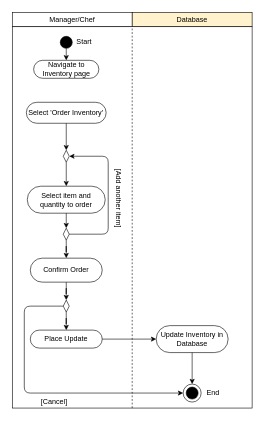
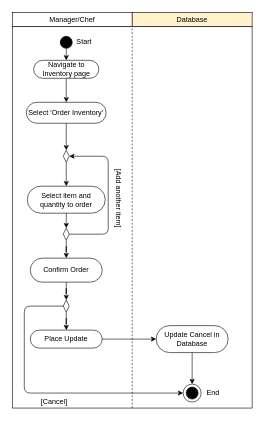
  <mxCell id="0" />
  <mxCell id="1" parent="0" />
  <mxCell id="2" value="Manager/Chef" style="rounded=0;whiteSpace=wrap;html=1;" vertex="1" parent="1"><mxGeometry x="20" y="20" width="200" height="24" as="geometry" /></mxCell>
  <mxCell id="3" value="Database" style="rounded=0;whiteSpace=wrap;html=1;fillColor=#fff2cc;" vertex="1" parent="1"><mxGeometry x="220" y="20" width="200" height="24" as="geometry" /></mxCell>
  <mxCell id="4" value="" style="rounded=0;whiteSpace=wrap;html=1;" vertex="1" parent="1"><mxGeometry x="20" y="44" width="400" height="636" as="geometry" /></mxCell>
  <mxCell id="5" value="" style="endArrow=none;dashed=1;html=1;exitX=0.5;exitY=1;exitDx=0;exitDy=0;" edge="1" parent="1" source="4"><mxGeometry x="240" y="150" width="50" height="50" as="geometry"><mxPoint x="220" y="420" as="sourcePoint" /><mxPoint x="220" y="44" as="targetPoint" /><Array as="points" /></mxGeometry></mxCell>
  <mxCell id="6" value="" style="ellipse;whiteSpace=wrap;html=1;aspect=fixed;rounded=0;fillColor=#000000;" vertex="1" parent="1"><mxGeometry x="100" y="60" width="20" height="20" as="geometry" /></mxCell>
  <mxCell id="7" value="Start" style="text;html=1;strokeColor=none;fillColor=none;align=center;verticalAlign=middle;whiteSpace=wrap;rounded=0;" vertex="1" parent="1"><mxGeometry x="120" y="60" width="40" height="20" as="geometry" /></mxCell>
+ <mxCell id="8" value="" style="edgeStyle=orthogonalEdgeStyle;rounded=0;orthogonalLoop=1;jettySize=auto;html=1;entryX=0.5;entryY=0;entryDx=0;entryDy=0;" edge="1" parent="1" source="9" target="11"><mxGeometry x="240" y="150" as="geometry"><mxPoint x="110" y="160" as="targetPoint" /></mxGeometry></mxCell>
  <mxCell id="9" value="Navigate to Inventory page" style="rounded=1;whiteSpace=wrap;html=1;gradientColor=none;fillColor=none;arcSize=50;" vertex="1" parent="1"><mxGeometry x="55.63" y="100" width="108.75" height="30" as="geometry" /></mxCell>
  <mxCell id="10" value="" style="endArrow=classic;html=1;entryX=0.5;entryY=0;entryDx=0;entryDy=0;" edge="1" parent="1" target="9"><mxGeometry x="240" y="150" width="50" height="50" as="geometry"><mxPoint x="110" y="80" as="sourcePoint" /><mxPoint x="160" y="30" as="targetPoint" /></mxGeometry></mxCell>
  <mxCell id="11" value="Select 'Order Inventory'" style="whiteSpace=wrap;html=1;rounded=1;fillColor=none;arcSize=50;" vertex="1" parent="1"><mxGeometry x="43.44" y="170" width="133.12" height="35" as="geometry" /></mxCell>
  <mxCell id="12" value="" style="edgeStyle=orthogonalEdgeStyle;rounded=0;orthogonalLoop=1;jettySize=auto;html=1;" edge="1" parent="1" source="13" target="15"><mxGeometry relative="1" as="geometry" /></mxCell>
  <mxCell id="13" value="" style="rhombus;whiteSpace=wrap;html=1;rounded=0;fillColor=none;gradientColor=none;" vertex="1" parent="1"><mxGeometry x="105.01" y="250" width="10" height="20" as="geometry" /></mxCell>
  <mxCell id="14" value="" style="endArrow=classic;html=1;entryX=0.5;entryY=0;entryDx=0;entryDy=0;exitX=0.5;exitY=1;exitDx=0;exitDy=0;" edge="1" parent="1" source="11" target="13"><mxGeometry width="50" height="50" relative="1" as="geometry"><mxPoint x="50" y="350" as="sourcePoint" /><mxPoint x="100" y="300" as="targetPoint" /></mxGeometry></mxCell>
  <mxCell id="15" value="Select item and quantity to order" style="whiteSpace=wrap;html=1;rounded=1;fillColor=none;arcSize=50;" vertex="1" parent="1"><mxGeometry x="45" y="310" width="130" height="45" as="geometry" /></mxCell>
  <mxCell id="16" value="" style="edgeStyle=orthogonalEdgeStyle;rounded=0;orthogonalLoop=1;jettySize=auto;html=1;strokeWidth=1;" edge="1" parent="1" source="17" target="24"><mxGeometry relative="1" as="geometry" /></mxCell>
  <mxCell id="17" value="" style="rhombus;whiteSpace=wrap;html=1;rounded=0;fillColor=none;gradientColor=none;" vertex="1" parent="1"><mxGeometry x="105" y="380" width="10" height="20" as="geometry" /></mxCell>
  <mxCell id="18" value="" style="endArrow=classic;html=1;entryX=0.5;entryY=0;entryDx=0;entryDy=0;exitX=0.5;exitY=1;exitDx=0;exitDy=0;" edge="1" parent="1" source="15" target="17"><mxGeometry width="50" height="50" relative="1" as="geometry"><mxPoint x="440" y="290" as="sourcePoint" /><mxPoint x="490" y="240" as="targetPoint" /></mxGeometry></mxCell>
  <mxCell id="19" value="" style="endArrow=classic;html=1;exitX=1;exitY=0.5;exitDx=0;exitDy=0;entryX=1;entryY=0.5;entryDx=0;entryDy=0;" edge="1" parent="1" source="17" target="13"><mxGeometry width="50" height="50" relative="1" as="geometry"><mxPoint x="440" y="290" as="sourcePoint" /><mxPoint x="490" y="240" as="targetPoint" /><Array as="points"><mxPoint x="180" y="390" /><mxPoint x="180" y="260" /></Array></mxGeometry></mxCell>
  <mxCell id="20" value="[Add another item]" style="text;html=1;strokeColor=none;fillColor=none;align=center;verticalAlign=middle;whiteSpace=wrap;rounded=0;rotation=90;" vertex="1" parent="1"><mxGeometry x="142.5" y="320" width="110" height="20" as="geometry" /></mxCell>
  <mxCell id="21" value="" style="endArrow=classic;html=1;exitX=0;exitY=0.5;exitDx=0;exitDy=0;entryX=0;entryY=0.5;entryDx=0;entryDy=0;" edge="1" parent="1" source="27" target="30"><mxGeometry width="50" height="50" relative="1" as="geometry"><mxPoint x="105" y="660" as="sourcePoint" /><mxPoint x="-10" y="590" as="targetPoint" /><Array as="points"><mxPoint x="40" y="510" /><mxPoint x="40" y="655" /></Array></mxGeometry></mxCell>
  <mxCell id="22" value="[Cancel]" style="text;html=1;strokeColor=none;fillColor=none;align=center;verticalAlign=middle;whiteSpace=wrap;rounded=0;" vertex="1" parent="1"><mxGeometry x="60" y="660" width="60" height="20" as="geometry" /></mxCell>
  <mxCell id="23" value="" style="edgeStyle=orthogonalEdgeStyle;rounded=0;orthogonalLoop=1;jettySize=auto;html=1;strokeWidth=1;" edge="1" parent="1" source="24" target="27"><mxGeometry relative="1" as="geometry" /></mxCell>
  <mxCell id="24" value="Confirm Order" style="whiteSpace=wrap;html=1;rounded=1;fillColor=none;arcSize=50;" vertex="1" parent="1"><mxGeometry x="50" y="430" width="120" height="40" as="geometry" /></mxCell>
  <mxCell id="25" value="" style="edgeStyle=orthogonalEdgeStyle;rounded=0;orthogonalLoop=1;jettySize=auto;html=1;strokeWidth=1;exitX=1;exitY=0.5;exitDx=0;exitDy=0;entryX=0;entryY=0.5;entryDx=0;entryDy=0;" edge="1" parent="1" source="34" target="32"><mxGeometry relative="1" as="geometry" /></mxCell>
  <mxCell id="26" value="" style="edgeStyle=orthogonalEdgeStyle;rounded=0;orthogonalLoop=1;jettySize=auto;html=1;strokeWidth=1;" edge="1" parent="1" source="27" target="34"><mxGeometry relative="1" as="geometry" /></mxCell>
  <mxCell id="27" value="" style="rhombus;whiteSpace=wrap;html=1;rounded=0;fillColor=none;gradientColor=none;" vertex="1" parent="1"><mxGeometry x="105" y="500" width="10" height="20" as="geometry" /></mxCell>
  <mxCell id="28" value="" style="group" vertex="1" connectable="0" parent="1"><mxGeometry x="305" y="640" width="70" height="30" as="geometry" /></mxCell>
  <mxCell id="29" value="" style="ellipse;whiteSpace=wrap;html=1;aspect=fixed;rounded=0;fillColor=#000000;" vertex="1" parent="28"><mxGeometry x="5" y="5" width="20" height="20" as="geometry" /></mxCell>
  <mxCell id="30" value="" style="ellipse;whiteSpace=wrap;html=1;aspect=fixed;rounded=1;fillColor=none;gradientColor=none;" vertex="1" parent="28"><mxGeometry width="30" height="30" as="geometry" /></mxCell>
  <mxCell id="31" value="End" style="text;html=1;strokeColor=none;fillColor=none;align=center;verticalAlign=middle;whiteSpace=wrap;rounded=0;" vertex="1" parent="28"><mxGeometry x="30" y="5" width="40" height="20" as="geometry" /></mxCell>
- <mxCell id="32" value="Update Inventory in Database" style="whiteSpace=wrap;html=1;rounded=1;fillColor=none;arcSize=50;" vertex="1" parent="1"><mxGeometry x="260" y="542.5" width="120" height="45" as="geometry" /></mxCell>
+ <mxCell id="32" value="Update Cancel in Database" style="whiteSpace=wrap;html=1;rounded=1;fillColor=none;arcSize=50;" vertex="1" parent="1"><mxGeometry x="260" y="542.5" width="120" height="45" as="geometry" /></mxCell>
  <mxCell id="33" value="" style="endArrow=classic;html=1;strokeWidth=1;exitX=0.5;exitY=1;exitDx=0;exitDy=0;entryX=0.5;entryY=0;entryDx=0;entryDy=0;" edge="1" parent="1" source="32" target="30"><mxGeometry width="50" height="50" relative="1" as="geometry"><mxPoint x="340" y="610" as="sourcePoint" /><mxPoint x="390" y="560" as="targetPoint" /></mxGeometry></mxCell>
  <mxCell id="34" value="Place Update" style="rounded=1;whiteSpace=wrap;html=1;fillColor=none;gradientColor=none;arcSize=50;" vertex="1" parent="1"><mxGeometry x="50.01" y="550" width="120" height="30" as="geometry" /></mxCell>
